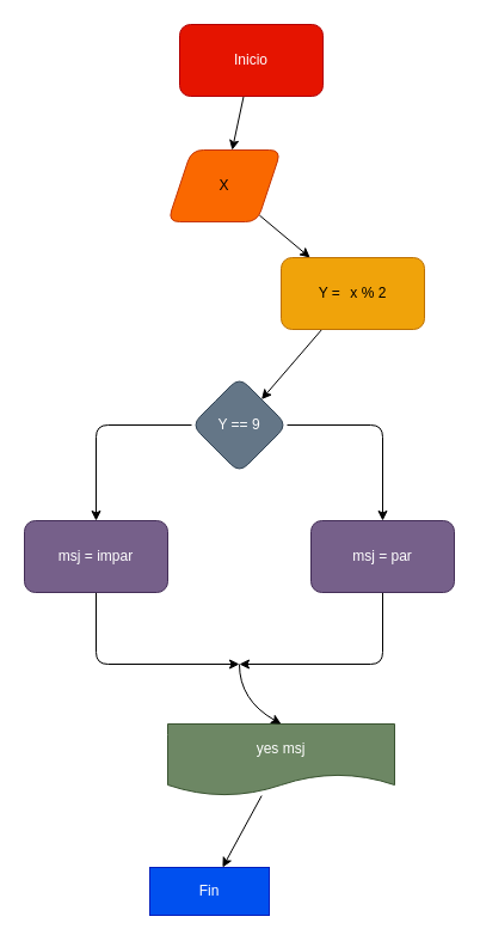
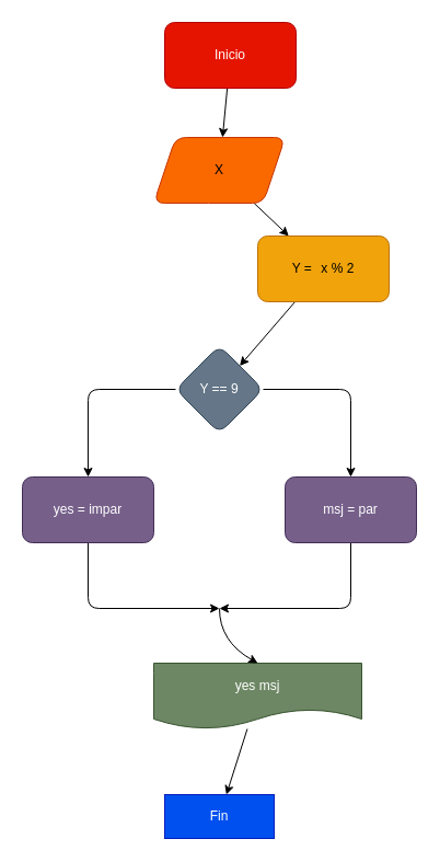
  <mxCell id="0" />
  <mxCell id="1" parent="0" />
  <mxCell id="2" value="" style="edgeStyle=none;html=1;" edge="1" parent="1" source="3" target="5"><mxGeometry relative="1" as="geometry" /></mxCell>
  <mxCell id="3" value="Inicio&lt;br&gt;" style="rounded=1;whiteSpace=wrap;html=1;fillColor=#e51400;fontColor=#ffffff;strokeColor=#B20000;" vertex="1" parent="1"><mxGeometry x="150" y="20" width="120" height="60" as="geometry" /></mxCell>
  <mxCell id="4" value="" style="edgeStyle=none;html=1;" edge="1" parent="1" source="5" target="7"><mxGeometry relative="1" as="geometry" /></mxCell>
- <mxCell id="5" value="X" style="shape=parallelogram;perimeter=parallelogramPerimeter;whiteSpace=wrap;html=1;fixedSize=1;rounded=1;fillColor=#fa6800;fontColor=#000000;strokeColor=#C73500;" vertex="1" parent="1"><mxGeometry x="140" y="125" width="95" height="60" as="geometry" /></mxCell>
+ <mxCell id="5" value="X" style="shape=parallelogram;perimeter=parallelogramPerimeter;whiteSpace=wrap;html=1;fixedSize=1;rounded=1;fillColor=#fa6800;fontColor=#000000;strokeColor=#C73500;" vertex="1" parent="1"><mxGeometry x="140" y="125" width="120" height="60" as="geometry" /></mxCell>
  <mxCell id="6" value="" style="edgeStyle=none;html=1;" edge="1" parent="1" source="7" target="10"><mxGeometry relative="1" as="geometry" /></mxCell>
  <mxCell id="7" value="Y =&amp;nbsp;&lt;span style=&quot;white-space: pre;&quot;&gt;&#09;&lt;/span&gt;x % 2" style="whiteSpace=wrap;html=1;rounded=1;fillColor=#f0a30a;fontColor=#000000;strokeColor=#BD7000;" vertex="1" parent="1"><mxGeometry x="235" y="215" width="120" height="60" as="geometry" /></mxCell>
  <mxCell id="8" value="" style="edgeStyle=none;html=1;" edge="1" parent="1" source="10" target="12"><mxGeometry relative="1" as="geometry"><Array as="points"><mxPoint x="320" y="355" /></Array></mxGeometry></mxCell>
  <mxCell id="9" value="" style="edgeStyle=none;html=1;" edge="1" parent="1" source="10" target="14"><mxGeometry relative="1" as="geometry"><Array as="points"><mxPoint x="80" y="355" /></Array></mxGeometry></mxCell>
  <mxCell id="10" value="Y == 9" style="rhombus;whiteSpace=wrap;html=1;fillColor=#647687;strokeColor=#314354;fontColor=#ffffff;rounded=1;" vertex="1" parent="1"><mxGeometry x="160" y="315" width="80" height="80" as="geometry" /></mxCell>
  <mxCell id="11" style="edgeStyle=none;html=1;exitX=0.5;exitY=1;exitDx=0;exitDy=0;" edge="1" parent="1" source="12"><mxGeometry relative="1" as="geometry"><mxPoint x="200" y="555" as="targetPoint" /><Array as="points"><mxPoint x="320" y="555" /></Array></mxGeometry></mxCell>
  <mxCell id="12" value="msj = par" style="whiteSpace=wrap;html=1;fillColor=#76608a;strokeColor=#432D57;fontColor=#ffffff;rounded=1;" vertex="1" parent="1"><mxGeometry x="260" y="435" width="120" height="60" as="geometry" /></mxCell>
  <mxCell id="13" style="edgeStyle=none;html=1;" edge="1" parent="1" source="14"><mxGeometry relative="1" as="geometry"><mxPoint x="200" y="555" as="targetPoint" /><Array as="points"><mxPoint x="80" y="555" /></Array></mxGeometry></mxCell>
- <mxCell id="14" value="msj = impar" style="whiteSpace=wrap;html=1;fillColor=#76608a;strokeColor=#432D57;fontColor=#ffffff;rounded=1;" vertex="1" parent="1"><mxGeometry x="20" y="435" width="120" height="60" as="geometry" /></mxCell>
+ <mxCell id="14" value="yes = impar" style="whiteSpace=wrap;html=1;fillColor=#76608a;strokeColor=#432D57;fontColor=#ffffff;rounded=1;" vertex="1" parent="1"><mxGeometry x="20" y="435" width="120" height="60" as="geometry" /></mxCell>
  <mxCell id="15" value="" style="edgeStyle=none;html=1;" edge="1" parent="1" source="16" target="17"><mxGeometry relative="1" as="geometry" /></mxCell>
  <mxCell id="16" value="yes msj" style="shape=document;whiteSpace=wrap;html=1;boundedLbl=1;fillColor=#6d8764;fontColor=#ffffff;strokeColor=#3A5431;" vertex="1" parent="1"><mxGeometry x="140" y="605" width="190" height="60" as="geometry" /></mxCell>
- <mxCell id="17" value="Fin" style="whiteSpace=wrap;html=1;fillColor=#0050ef;strokeColor=#001DBC;fontColor=#ffffff;" vertex="1" parent="1"><mxGeometry x="125" y="725" width="100" height="40" as="geometry" /></mxCell>
+ <mxCell id="17" value="Fin" style="whiteSpace=wrap;html=1;fillColor=#0050ef;strokeColor=#001DBC;fontColor=#ffffff;" vertex="1" parent="1"><mxGeometry x="150" y="725" width="100" height="40" as="geometry" /></mxCell>
  <mxCell id="18" value="" style="curved=1;endArrow=classic;html=1;entryX=0.5;entryY=0;entryDx=0;entryDy=0;" edge="1" parent="1" target="16"><mxGeometry width="50" height="50" relative="1" as="geometry"><mxPoint x="200" y="555" as="sourcePoint" /><mxPoint x="200" y="585" as="targetPoint" /><Array as="points"><mxPoint x="200" y="585" /></Array></mxGeometry></mxCell>
